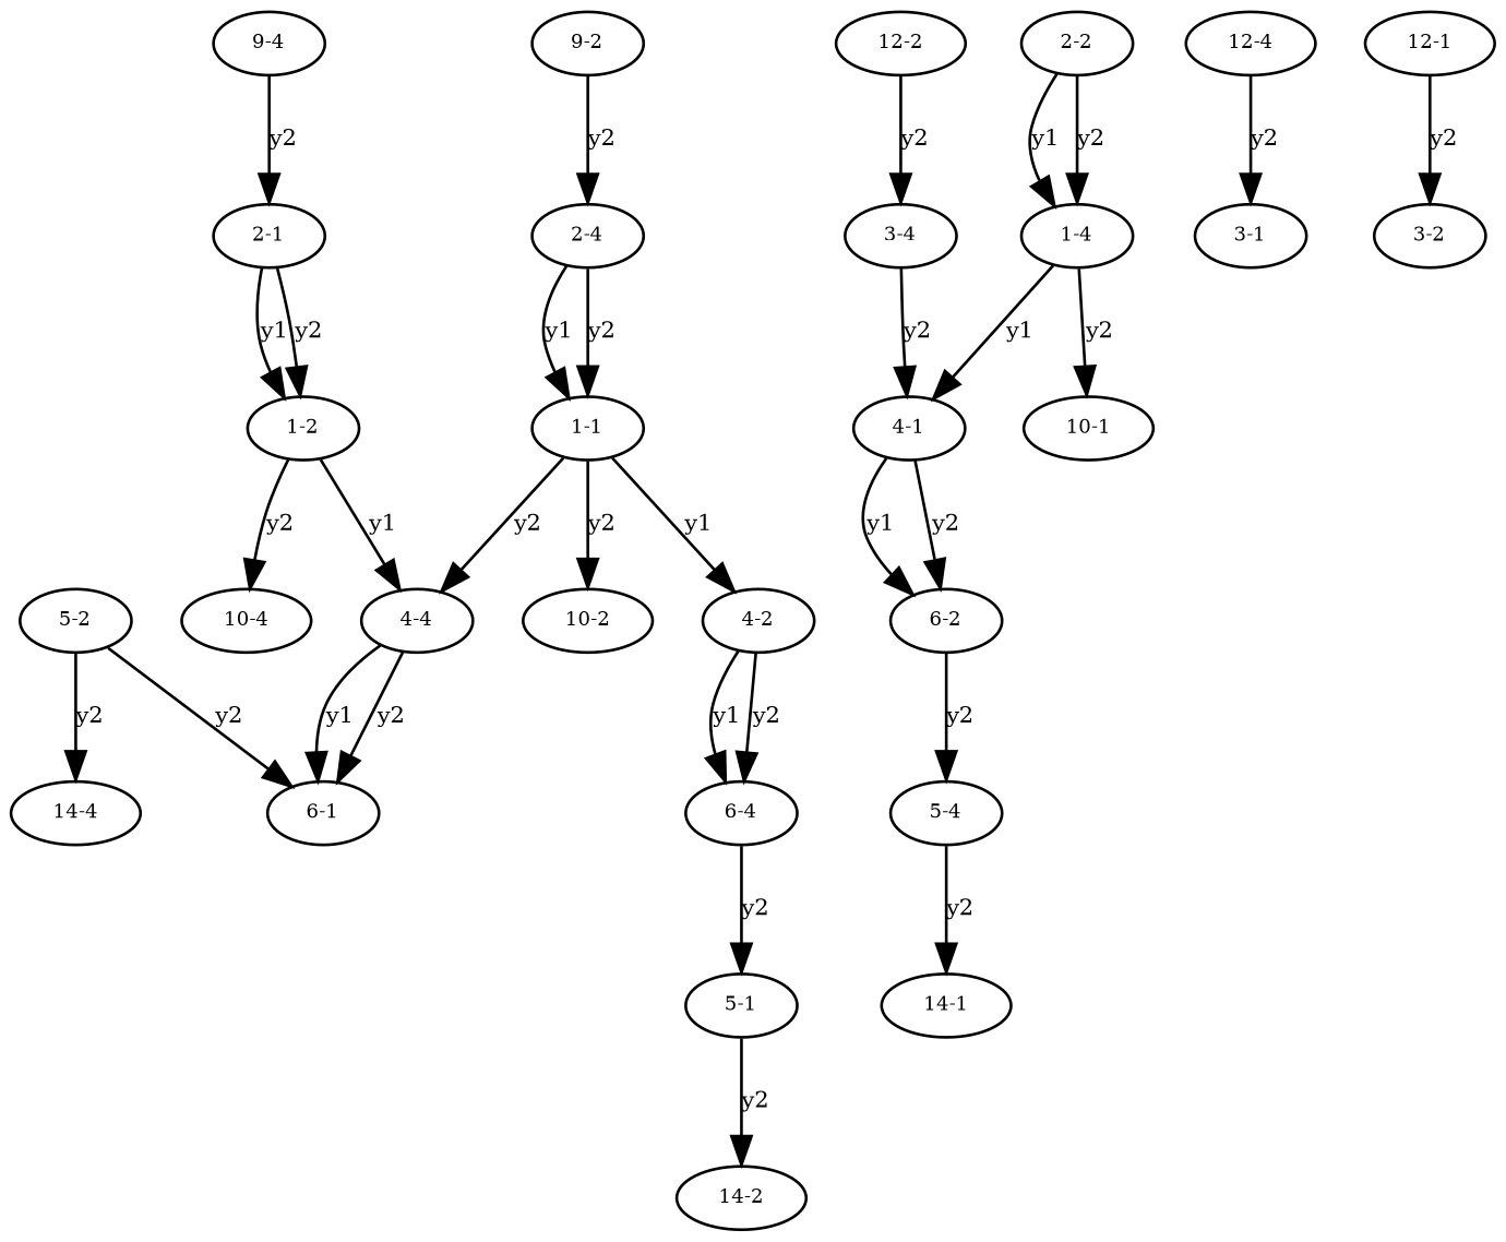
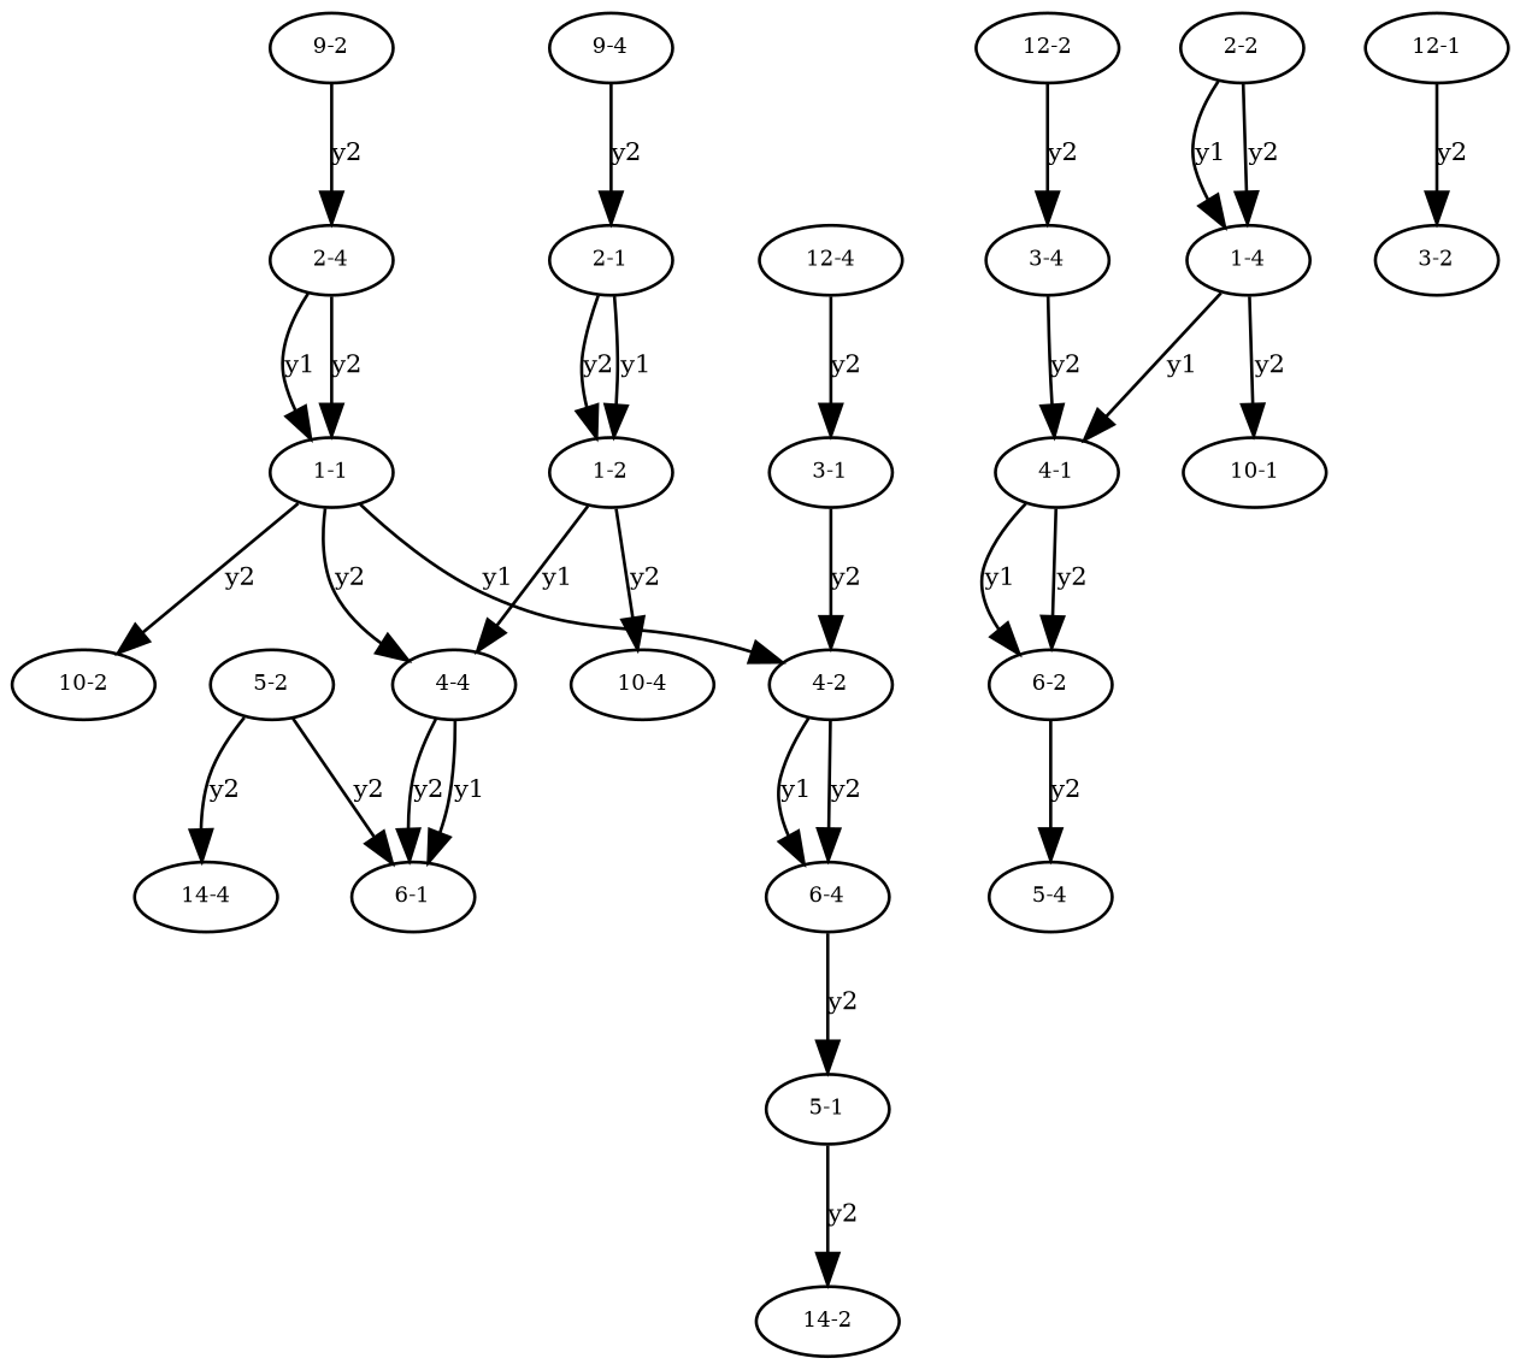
  digraph {
    node [fontsize=7]
    edge [fontsize=8]
    n1 [height=.01 label="1-1" width=.01]
    n2 [height=.01 label="4-2" width=.01]
    n3 [height=.01 label="10-2" width=.01]
    n4 [height=.01 label="4-4" width=.01]
    n5 [height=.01 label="6-4" width=.01]
    n6 [height=.01 label="5-1" width=.01]
    n7 [height=.01 label="1-2" width=.01]
    n8 [height=.01 label="10-4" width=.01]
    n9 [height=.01 label="6-1" width=.01]
    n10 [height=.01 label="1-4" width=.01]
    n11 [height=.01 label="4-1" width=.01]
    n12 [height=.01 label="10-1" width=.01]
    n13 [height=.01 label="6-2" width=.01]
    n14 [height=.01 label="5-4" width=.01]
    n15 [height=.01 label="2-1" width=.01]
    n16 [height=.01 label="2-2" width=.01]
    n17 [height=.01 label="2-4" width=.01]
    n18 [height=.01 label="3-1" width=.01]
    n19 [height=.01 label="3-2" width=.01]
    n20 [height=.01 label="3-4" width=.01]
-   n21 [height=.01 label="14-1" width=.01]
    n22 [height=.01 label="14-2" width=.01]
    n23 [height=.01 label="5-2" width=.01]
    n24 [height=.01 label="14-4" width=.01]
    n25 [height=.01 label="9-2" width=.01]
    n26 [height=.01 label="9-4" width=.01]
    n27 [height=.01 label="12-1" width=.01]
    n28 [height=.01 label="12-2" width=.01]
    n29 [height=.01 label="12-4" width=.01]
    n1 -> n2 [label=y1]
    n1 -> n3 [label=y2]
    n1 -> n4 [label=y2]
    n2 -> n5 [label=y1]
    n2 -> n5 [label=y2]
    n4 -> n9 [label=y1]
    n4 -> n9 [label=y2]
    n5 -> n6 [label=y2]
    n6 -> n22 [label=y2]
    n7 -> n4 [label=y1]
    n7 -> n8 [label=y2]
    n10 -> n11 [label=y1]
    n10 -> n12 [label=y2]
    n11 -> n13 [label=y1]
    n11 -> n13 [label=y2]
    n13 -> n14 [label=y2]
-   n14 -> n21 [label=y2]
    n15 -> n7 [label=y1]
    n15 -> n7 [label=y2]
    n16 -> n10 [label=y1]
    n16 -> n10 [label=y2]
    n17 -> n1 [label=y1]
    n17 -> n1 [label=y2]
+   n18 -> n2 [label=y2]
    n20 -> n11 [label=y2]
    n23 -> n9 [label=y2]
    n23 -> n24 [label=y2]
    n25 -> n17 [label=y2]
    n26 -> n15 [label=y2]
    n27 -> n19 [label=y2]
    n28 -> n20 [label=y2]
    n29 -> n18 [label=y2]
  }
